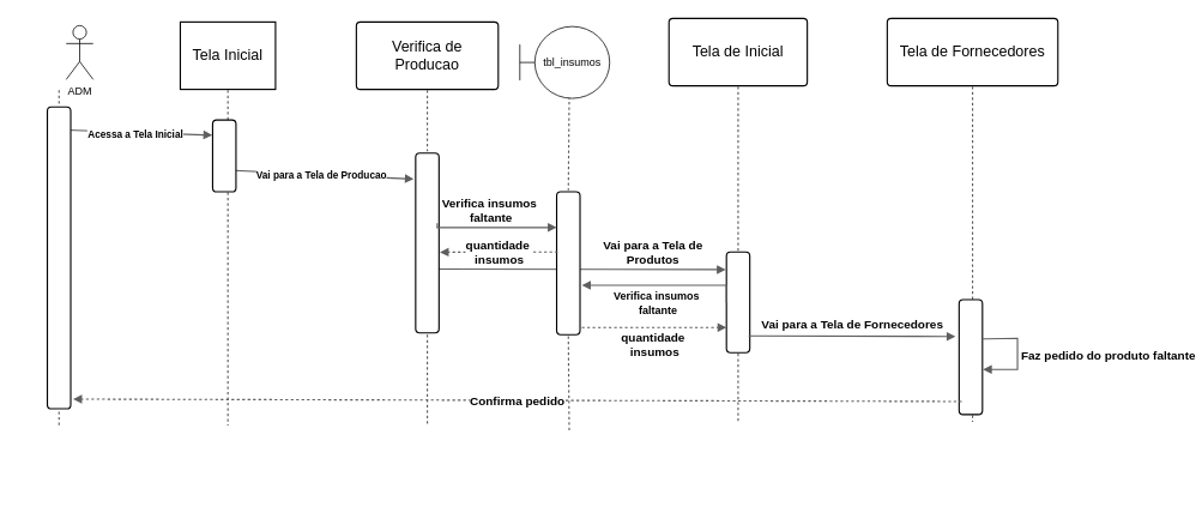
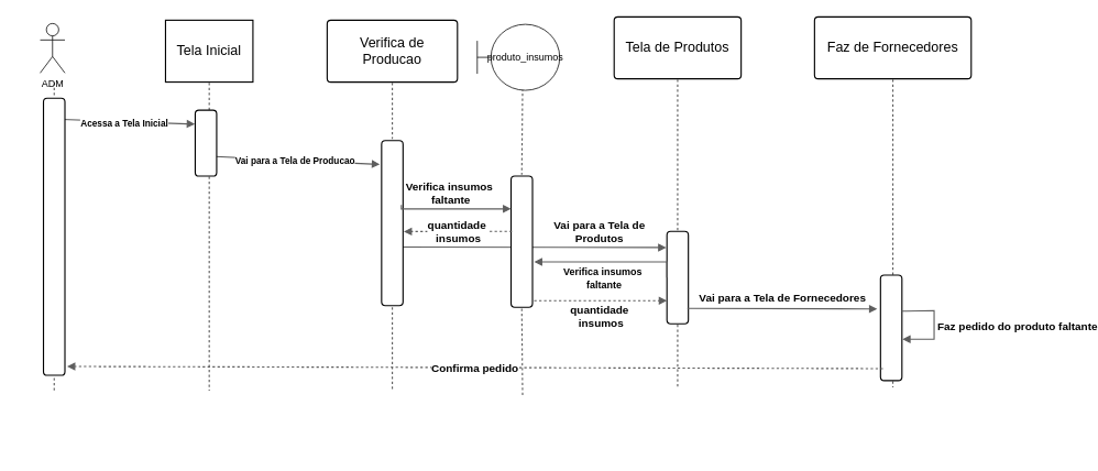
  <mxCell id="0" />
  <mxCell id="1" parent="0" />
  <mxCell id="2" value="" style="group;dropTarget=0;pointerEvents=0;" vertex="1" parent="1"><mxGeometry x="20" y="24" width="1058" height="525" as="geometry" /></mxCell>
  <mxCell id="3" value="Tela Inicial" style="html=1;overflow=block;blockSpacing=1;whiteSpace=wrap;fontSize=16.7;spacing=3.8;strokeOpacity=100;fillOpacity=100;absoluteArcSize=1;arcSize=9;strokeWidth=1.5;lucidId=QU6AVOuGcwJT;rounded=0;" vertex="1" parent="2"><mxGeometry x="180" width="106" height="75" as="geometry" /></mxCell>
  <mxCell id="4" value="Verifica de Producao" style="html=1;overflow=block;blockSpacing=1;whiteSpace=wrap;fontSize=16.7;spacing=3.8;strokeOpacity=100;fillOpacity=100;rounded=1;absoluteArcSize=1;arcSize=9;strokeWidth=1.5;lucidId=QU6AYmiTjyOi;" vertex="1" parent="2"><mxGeometry x="376" width="158" height="75" as="geometry" /></mxCell>
- <mxCell id="5" value="Tela de Inicial" style="html=1;overflow=block;blockSpacing=1;whiteSpace=wrap;fontSize=16.7;spacing=3.8;strokeOpacity=100;fillOpacity=100;rounded=1;absoluteArcSize=1;arcSize=9;strokeWidth=1.5;lucidId=QU6An-CZBKAW;" vertex="1" parent="2"><mxGeometry x="724" y="-4" width="154" height="75" as="geometry" /></mxCell>
- <mxCell id="6" value="Tela de Fornecedores" style="html=1;overflow=block;blockSpacing=1;whiteSpace=wrap;fontSize=16.7;spacing=3.8;strokeOpacity=100;fillOpacity=100;rounded=1;absoluteArcSize=1;arcSize=9;strokeWidth=1.5;lucidId=QU6AYAYUA0df;" vertex="1" parent="2"><mxGeometry x="967" y="-4" width="190" height="75" as="geometry" /></mxCell>
+ <mxCell id="5" value="Tela de Produtos" style="html=1;overflow=block;blockSpacing=1;whiteSpace=wrap;fontSize=16.7;spacing=3.8;strokeOpacity=100;fillOpacity=100;rounded=1;absoluteArcSize=1;arcSize=9;strokeWidth=1.5;lucidId=QU6An-CZBKAW;" vertex="1" parent="2"><mxGeometry x="724" y="-4" width="154" height="75" as="geometry" /></mxCell>
+ <mxCell id="6" value="Faz de Fornecedores" style="html=1;overflow=block;blockSpacing=1;whiteSpace=wrap;fontSize=16.7;spacing=3.8;strokeOpacity=100;fillOpacity=100;rounded=1;absoluteArcSize=1;arcSize=9;strokeWidth=1.5;lucidId=QU6AYAYUA0df;" vertex="1" parent="2"><mxGeometry x="967" y="-4" width="190" height="75" as="geometry" /></mxCell>
  <mxCell id="7" value="" style="html=1;jettySize=18;whiteSpace=wrap;fontSize=13;strokeColor=#5E5E5E;dashed=1;fixDash=1;strokeWidth=1.5;rounded=0;startArrow=none;endArrow=none;exitX=0.5;exitY=1.01;exitPerimeter=0;entryX=0.5;entryY=-0.01;entryPerimeter=0;lucidId=QU6Abw6g88A0;" edge="1" parent="2" source="20"><mxGeometry width="100" height="100" relative="1" as="geometry"><Array as="points" /><mxPoint x="45" y="449.25" as="targetPoint" /></mxGeometry></mxCell>
  <mxCell id="8" value="" style="html=1;jettySize=18;whiteSpace=wrap;fontSize=13;strokeColor=#5E5E5E;dashed=1;fixDash=1;strokeWidth=1.5;rounded=0;startArrow=none;endArrow=none;exitX=0.5;exitY=1.01;exitPerimeter=0;entryX=0.5;entryY=-0.01;entryPerimeter=0;lucidId=QU6AJS1xShHZ;" edge="1" parent="2" source="3"><mxGeometry width="100" height="100" relative="1" as="geometry"><Array as="points" /><mxPoint x="233.0" y="449.25" as="targetPoint" /></mxGeometry></mxCell>
  <mxCell id="9" value="" style="html=1;jettySize=18;whiteSpace=wrap;fontSize=13;strokeColor=#5E5E5E;dashed=1;fixDash=1;strokeWidth=1.5;rounded=0;startArrow=none;endArrow=none;exitX=0.5;exitY=1.01;exitPerimeter=0;entryX=0.5;entryY=-0.01;entryPerimeter=0;lucidId=QU6A-0V6UKaW;" edge="1" parent="2" source="18"><mxGeometry width="100" height="100" relative="1" as="geometry"><Array as="points" /><mxPoint x="455" y="449.25" as="targetPoint" /></mxGeometry></mxCell>
  <mxCell id="10" value="" style="html=1;jettySize=18;whiteSpace=wrap;fontSize=13;strokeColor=#5E5E5E;dashed=1;fixDash=1;strokeWidth=1.5;rounded=0;startArrow=none;endArrow=none;exitX=0.5;exitY=1.01;exitPerimeter=0;entryX=0.5;entryY=-0.01;entryPerimeter=0;lucidId=QU6AYLN7fRvm;" edge="1" parent="2" source="22"><mxGeometry width="100" height="100" relative="1" as="geometry"><Array as="points" /><mxPoint x="801" y="445.25" as="targetPoint" /></mxGeometry></mxCell>
  <mxCell id="11" value="" style="html=1;jettySize=18;whiteSpace=wrap;fontSize=13;strokeColor=#5E5E5E;dashed=1;fixDash=1;strokeWidth=1.5;rounded=0;startArrow=none;endArrow=none;exitX=0.5;exitY=1.01;exitPerimeter=0;entryX=0.5;entryY=-0.01;entryPerimeter=0;lucidId=QU6AtCe0EZ~6;" edge="1" parent="2" source="6"><mxGeometry width="100" height="100" relative="1" as="geometry"><Array as="points" /><mxPoint x="1062" y="445.25" as="targetPoint" /></mxGeometry></mxCell>
  <mxCell id="12" value="" style="html=1;jettySize=18;whiteSpace=wrap;fontSize=13;strokeColor=#5E5E5E;strokeWidth=1.5;rounded=0;startArrow=none;endArrow=block;endFill=1;lucidId=QU6AeEQ4P~9p;entryX=-0.015;entryY=0.213;entryDx=0;entryDy=0;entryPerimeter=0;" edge="1" parent="2" target="24"><mxGeometry width="100" height="100" relative="1" as="geometry"><Array as="points" /><mxPoint x="45" y="120" as="sourcePoint" /><mxPoint x="233" y="120" as="targetPoint" /></mxGeometry></mxCell>
  <mxCell id="13" value="&lt;font style=&quot;font-size: 11px;&quot;&gt;Acessa a Tela Inicial&lt;/font&gt;" style="text;html=1;resizable=0;labelBackgroundColor=default;align=center;verticalAlign=middle;fontStyle=1;fontSize=13.3;" vertex="1" parent="12"><mxGeometry relative="1" as="geometry"><mxPoint as="offset" /></mxGeometry></mxCell>
  <mxCell id="14" value="" style="html=1;jettySize=18;whiteSpace=wrap;fontSize=13;strokeColor=#5E5E5E;strokeWidth=1.5;rounded=0;startArrow=none;endArrow=block;endFill=1;lucidId=QU6ANDEOrSkx;entryX=-0.077;entryY=0.144;entryDx=0;entryDy=0;entryPerimeter=0;" edge="1" parent="2" target="18"><mxGeometry width="100" height="100" relative="1" as="geometry"><Array as="points" /><mxPoint x="233" y="165" as="sourcePoint" /><mxPoint x="455" y="165" as="targetPoint" /></mxGeometry></mxCell>
  <mxCell id="15" value="&lt;font style=&quot;font-size: 11px;&quot;&gt;Vai para a Tela de Producao&lt;/font&gt;" style="text;html=1;resizable=0;labelBackgroundColor=default;align=center;verticalAlign=middle;fontStyle=1;fontSize=13.3;" vertex="1" parent="14"><mxGeometry relative="1" as="geometry"><mxPoint as="offset" /></mxGeometry></mxCell>
  <mxCell id="16" value="" style="html=1;jettySize=18;whiteSpace=wrap;fontSize=13;strokeColor=#5E5E5E;strokeWidth=1.5;rounded=0;startArrow=none;endArrow=block;endFill=1;lucidId=QU6AlcGz4B_1;entryX=-0.03;entryY=0.175;entryDx=0;entryDy=0;entryPerimeter=0;" edge="1" parent="2" target="22"><mxGeometry width="100" height="100" relative="1" as="geometry"><Array as="points" /><mxPoint x="466" y="275" as="sourcePoint" /><mxPoint x="701" y="269" as="targetPoint" /></mxGeometry></mxCell>
  <mxCell id="17" value="Vai para a Tela de &lt;br&gt;Produtos" style="text;html=1;resizable=0;labelBackgroundColor=default;align=center;verticalAlign=middle;fontStyle=1;fontSize=13.3;" vertex="1" parent="16"><mxGeometry relative="1" as="geometry"><mxPoint x="79" y="-19" as="offset" /></mxGeometry></mxCell>
  <mxCell id="18" value="" style="html=1;overflow=block;blockSpacing=1;whiteSpace=wrap;fontSize=16.7;spacing=3.8;strokeOpacity=100;fillOpacity=100;rounded=1;absoluteArcSize=1;arcSize=9;strokeWidth=1.5;lucidId=QU6AwF_V5.gW;" vertex="1" parent="2"><mxGeometry x="442" y="146" width="26" height="200" as="geometry" /></mxCell>
  <mxCell id="19" value="" style="html=1;jettySize=18;whiteSpace=wrap;fontSize=13;strokeColor=#5E5E5E;dashed=1;fixDash=1;strokeWidth=1.5;rounded=0;startArrow=none;endArrow=none;exitX=0.5;exitY=1.01;exitPerimeter=0;entryX=0.5;entryY=-0.01;entryPerimeter=0;lucidId=QU6A-0V6UKaW;" edge="1" parent="2" source="4" target="18"><mxGeometry width="100" height="100" relative="1" as="geometry"><Array as="points" /><mxPoint x="512" y="687" as="sourcePoint" /><mxPoint x="512" y="1060.25" as="targetPoint" /></mxGeometry></mxCell>
  <mxCell id="20" value="" style="html=1;overflow=block;blockSpacing=1;whiteSpace=wrap;fontSize=16.7;spacing=3.8;strokeOpacity=100;fillOpacity=100;rounded=1;absoluteArcSize=1;arcSize=9;strokeWidth=1.5;lucidId=QU6AwF_V5.gW;" vertex="1" parent="2"><mxGeometry x="32" y="94.5" width="26" height="336" as="geometry" /></mxCell>
  <mxCell id="21" value="" style="html=1;jettySize=18;whiteSpace=wrap;fontSize=13;strokeColor=#5E5E5E;dashed=1;fixDash=1;strokeWidth=1.5;rounded=0;startArrow=none;endArrow=none;exitX=0.5;exitY=1.01;exitPerimeter=0;entryX=0.5;entryY=-0.01;entryPerimeter=0;lucidId=QU6Abw6g88A0;" edge="1" parent="2" target="20"><mxGeometry width="100" height="100" relative="1" as="geometry"><Array as="points" /><mxPoint x="45" y="75.75" as="sourcePoint" /><mxPoint x="112" y="1060.25" as="targetPoint" /></mxGeometry></mxCell>
  <mxCell id="22" value="" style="html=1;overflow=block;blockSpacing=1;whiteSpace=wrap;fontSize=16.7;spacing=3.8;strokeOpacity=100;fillOpacity=100;rounded=1;absoluteArcSize=1;arcSize=9;strokeWidth=1.5;lucidId=QU6AwF_V5.gW;" vertex="1" parent="2"><mxGeometry x="788" y="256" width="26" height="112" as="geometry" /></mxCell>
  <mxCell id="23" value="" style="html=1;jettySize=18;whiteSpace=wrap;fontSize=13;strokeColor=#5E5E5E;dashed=1;fixDash=1;strokeWidth=1.5;rounded=0;startArrow=none;endArrow=none;exitX=0.5;exitY=1.01;exitPerimeter=0;entryX=0.5;entryY=-0.01;entryPerimeter=0;lucidId=QU6AYLN7fRvm;" edge="1" parent="2" source="5" target="22"><mxGeometry width="100" height="100" relative="1" as="geometry"><Array as="points" /><mxPoint x="871" y="676" as="sourcePoint" /><mxPoint x="871" y="1049.25" as="targetPoint" /></mxGeometry></mxCell>
  <mxCell id="24" value="" style="html=1;overflow=block;blockSpacing=1;whiteSpace=wrap;fontSize=16.7;spacing=3.8;strokeOpacity=100;fillOpacity=100;rounded=1;absoluteArcSize=1;arcSize=9;strokeWidth=1.5;lucidId=QU6AwF_V5.gW;" vertex="1" parent="1"><mxGeometry x="236" y="133" width="26" height="80" as="geometry" /></mxCell>
  <mxCell id="25" value="" style="html=1;overflow=block;blockSpacing=1;whiteSpace=wrap;fontSize=16.7;spacing=3.8;strokeOpacity=100;fillOpacity=100;rounded=1;absoluteArcSize=1;arcSize=9;strokeWidth=1.5;lucidId=QU6AwF_V5.gW;" vertex="1" parent="1"><mxGeometry x="1067" y="333" width="26" height="128" as="geometry" /></mxCell>
- <mxCell id="26" value="ADM" style="shape=umlActor;verticalLabelPosition=bottom;verticalAlign=top;html=1;" vertex="1" parent="1"><mxGeometry x="73" y="28" width="30" height="60" as="geometry" /></mxCell>
+ <mxCell id="26" value="ADM" style="shape=umlActor;verticalLabelPosition=bottom;verticalAlign=top;html=1;" vertex="1" parent="1"><mxGeometry x="48" y="28" width="30" height="60" as="geometry" /></mxCell>
  <mxCell id="27" value="" style="html=1;jettySize=18;whiteSpace=wrap;fontSize=13;strokeColor=#5E5E5E;dashed=1;fixDash=1;strokeWidth=1.5;rounded=0;startArrow=none;endArrow=block;endFill=1;lucidId=QU6AQzjPSFdp;entryX=1.103;entryY=0.968;entryDx=0;entryDy=0;entryPerimeter=0;exitX=0.115;exitY=0.886;exitDx=0;exitDy=0;exitPerimeter=0;" edge="1" parent="1" source="25" target="20"><mxGeometry width="100" height="100" relative="1" as="geometry"><Array as="points" /><mxPoint x="980" y="450" as="sourcePoint" /><mxPoint x="62" y="450" as="targetPoint" /></mxGeometry></mxCell>
  <mxCell id="28" value="Confirma pedido" style="text;html=1;resizable=0;labelBackgroundColor=default;align=center;verticalAlign=middle;fontStyle=1;fontSize=13.3;" vertex="1" parent="27"><mxGeometry relative="1" as="geometry"><mxPoint as="offset" /></mxGeometry></mxCell>
  <mxCell id="29" value="" style="html=1;jettySize=18;whiteSpace=wrap;fontSize=13;strokeColor=#5E5E5E;dashed=1;fixDash=1;strokeWidth=1.5;rounded=0;startArrow=none;endArrow=none;exitX=0.5;exitY=1.01;exitPerimeter=0;entryX=0.5;entryY=-0.01;entryPerimeter=0;lucidId=QU6AYLN7fRvm;" edge="1" parent="1" source="31"><mxGeometry width="100" height="100" relative="1" as="geometry"><Array as="points" /><mxPoint x="633" y="106.88" as="sourcePoint" /><mxPoint x="633" y="480.13" as="targetPoint" /></mxGeometry></mxCell>
  <mxCell id="30" value="" style="html=1;jettySize=18;whiteSpace=wrap;fontSize=13;strokeColor=#5E5E5E;dashed=1;fixDash=1;strokeWidth=1.5;rounded=0;startArrow=none;endArrow=none;exitX=0.5;exitY=1.01;exitPerimeter=0;entryX=0.5;entryY=-0.01;entryPerimeter=0;lucidId=QU6AYLN7fRvm;" edge="1" parent="1" target="31"><mxGeometry width="100" height="100" relative="1" as="geometry"><Array as="points" /><mxPoint x="633" y="106.88" as="sourcePoint" /><mxPoint x="633" y="480.13" as="targetPoint" /></mxGeometry></mxCell>
  <mxCell id="31" value="" style="html=1;overflow=block;blockSpacing=1;whiteSpace=wrap;fontSize=16.7;spacing=3.8;strokeOpacity=100;fillOpacity=100;rounded=1;absoluteArcSize=1;arcSize=9;strokeWidth=1.5;lucidId=QU6AwF_V5.gW;" vertex="1" parent="1"><mxGeometry x="619" y="213" width="26" height="159" as="geometry" /></mxCell>
- <mxCell id="32" value="tbl_insumos" style="shape=umlBoundary;whiteSpace=wrap;html=1;" vertex="1" parent="1"><mxGeometry x="578" y="29" width="100" height="80" as="geometry" /></mxCell>
+ <mxCell id="32" value="produto_insumos" style="shape=umlBoundary;whiteSpace=wrap;html=1;" vertex="1" parent="1"><mxGeometry x="578" y="29" width="100" height="80" as="geometry" /></mxCell>
  <mxCell id="33" value="" style="html=1;jettySize=18;whiteSpace=wrap;fontSize=13;strokeColor=#5E5E5E;strokeWidth=1.5;rounded=0;edgeStyle=orthogonalEdgeStyle;startArrow=none;endArrow=block;endFill=1;lucidId=QU6AFnYHmESs;entryX=0;entryY=0.25;entryDx=0;entryDy=0;" edge="1" parent="1" target="31"><mxGeometry width="100" height="100" relative="1" as="geometry"><Array as="points"><mxPoint x="486" y="253" /></Array><mxPoint x="486" y="248" as="sourcePoint" /><mxPoint x="571" y="231" as="targetPoint" /></mxGeometry></mxCell>
  <mxCell id="34" value="Verifica insumos&lt;div&gt;&amp;nbsp;faltante&lt;/div&gt;" style="text;html=1;resizable=0;labelBackgroundColor=default;align=center;verticalAlign=middle;fontStyle=1;fontSize=13.3;" vertex="1" parent="33"><mxGeometry relative="1" as="geometry"><mxPoint x="-7" y="-19" as="offset" /></mxGeometry></mxCell>
  <mxCell id="35" value="" style="html=1;jettySize=18;whiteSpace=wrap;fontSize=13;strokeColor=#5E5E5E;dashed=1;fixDash=1;strokeWidth=1.5;rounded=0;startArrow=none;endArrow=block;endFill=1;lucidId=QU6AQzjPSFdp;exitX=0.04;exitY=0.421;exitDx=0;exitDy=0;exitPerimeter=0;entryX=1.034;entryY=0.551;entryDx=0;entryDy=0;entryPerimeter=0;" edge="1" parent="1" source="31" target="18"><mxGeometry width="100" height="100" relative="1" as="geometry"><Array as="points" /><mxPoint x="609.889" y="272" as="sourcePoint" /><mxPoint x="486" y="272" as="targetPoint" /></mxGeometry></mxCell>
  <mxCell id="36" value="quantidade&amp;nbsp;&lt;br&gt;insumos" style="text;html=1;resizable=0;labelBackgroundColor=default;align=center;verticalAlign=middle;fontStyle=1;fontSize=13.3;" vertex="1" parent="35"><mxGeometry relative="1" as="geometry"><mxPoint as="offset" /></mxGeometry></mxCell>
  <mxCell id="37" value="" style="html=1;jettySize=18;whiteSpace=wrap;fontSize=13;strokeColor=#5E5E5E;strokeWidth=1.5;rounded=0;edgeStyle=orthogonalEdgeStyle;startArrow=none;endArrow=block;endFill=1;lucidId=QU6AFnYHmESs;exitX=0;exitY=0.5;exitDx=0;exitDy=0;" edge="1" parent="1" source="22"><mxGeometry width="100" height="100" relative="1" as="geometry"><Array as="points"><mxPoint x="804" y="317" /><mxPoint x="725" y="317" /></Array><mxPoint x="664" y="332" as="sourcePoint" /><mxPoint x="647" y="317" as="targetPoint" /></mxGeometry></mxCell>
  <mxCell id="38" value="&lt;font style=&quot;font-size: 12px;&quot;&gt;Verifica insumos&lt;/font&gt;&lt;div style=&quot;font-size: 12px;&quot;&gt;&lt;font style=&quot;font-size: 12px;&quot;&gt;&amp;nbsp;faltante&lt;/font&gt;&lt;/div&gt;" style="text;html=1;resizable=0;labelBackgroundColor=default;align=center;verticalAlign=middle;fontStyle=1;fontSize=13.3;" vertex="1" parent="37"><mxGeometry relative="1" as="geometry"><mxPoint x="-8" y="19" as="offset" /></mxGeometry></mxCell>
  <mxCell id="39" value="" style="html=1;jettySize=18;whiteSpace=wrap;fontSize=13;strokeColor=#5E5E5E;dashed=1;fixDash=1;strokeWidth=1.5;rounded=0;startArrow=none;endArrow=block;endFill=1;lucidId=QU6AQzjPSFdp;entryX=0;entryY=0.75;entryDx=0;entryDy=0;" edge="1" parent="1" target="22"><mxGeometry width="100" height="100" relative="1" as="geometry"><Array as="points" /><mxPoint x="647" y="364" as="sourcePoint" /><mxPoint x="807.996" y="363.002" as="targetPoint" /></mxGeometry></mxCell>
  <mxCell id="40" value="quantidade&amp;nbsp;&lt;br&gt;insumos" style="text;html=1;resizable=0;labelBackgroundColor=default;align=center;verticalAlign=middle;fontStyle=1;fontSize=13.3;" vertex="1" parent="39"><mxGeometry relative="1" as="geometry"><mxPoint x="-1" y="18" as="offset" /></mxGeometry></mxCell>
  <mxCell id="41" value="" style="html=1;jettySize=18;whiteSpace=wrap;fontSize=13;strokeColor=#5E5E5E;strokeWidth=1.5;rounded=0;startArrow=none;endArrow=block;endFill=1;lucidId=QU6As4eJnSRj;entryX=-0.153;entryY=0.321;entryDx=0;entryDy=0;entryPerimeter=0;exitX=0.95;exitY=0.834;exitDx=0;exitDy=0;exitPerimeter=0;" edge="1" parent="1" source="22" target="25"><mxGeometry width="100" height="100" relative="1" as="geometry"><Array as="points" /><mxPoint x="820" y="334" as="sourcePoint" /><mxPoint x="1082" y="334" as="targetPoint" /></mxGeometry></mxCell>
  <mxCell id="42" value="Vai para a Tela de Fornecedores" style="text;html=1;resizable=0;labelBackgroundColor=default;align=center;verticalAlign=middle;fontStyle=1;fontSize=13.3;" vertex="1" parent="41"><mxGeometry relative="1" as="geometry"><mxPoint y="-13" as="offset" /></mxGeometry></mxCell>
  <mxCell id="43" value="" style="html=1;jettySize=18;whiteSpace=wrap;fontSize=13;strokeColor=#5E5E5E;strokeWidth=1.5;rounded=0;edgeStyle=orthogonalEdgeStyle;startArrow=none;endArrow=block;endFill=1;lucidId=QU6AhUb7YqnL;entryX=1.021;entryY=0.607;entryDx=0;entryDy=0;entryPerimeter=0;exitX=0.988;exitY=0.342;exitDx=0;exitDy=0;exitPerimeter=0;" edge="1" parent="1" source="25" target="25"><mxGeometry width="100" height="100" relative="1" as="geometry"><Array as="points"><mxPoint x="1098" y="377" /><mxPoint x="1132" y="376" /><mxPoint x="1132" y="411" /></Array><mxPoint x="1087" y="364" as="sourcePoint" /><mxPoint x="1099.612" y="418.76" as="targetPoint" /></mxGeometry></mxCell>
  <mxCell id="44" value="Faz pedido do produto faltante" style="text;html=1;resizable=0;labelBackgroundColor=default;align=center;verticalAlign=middle;fontStyle=1;fontSize=13.3;" vertex="1" parent="43"><mxGeometry relative="1" as="geometry"><mxPoint x="100" y="2" as="offset" /></mxGeometry></mxCell>
